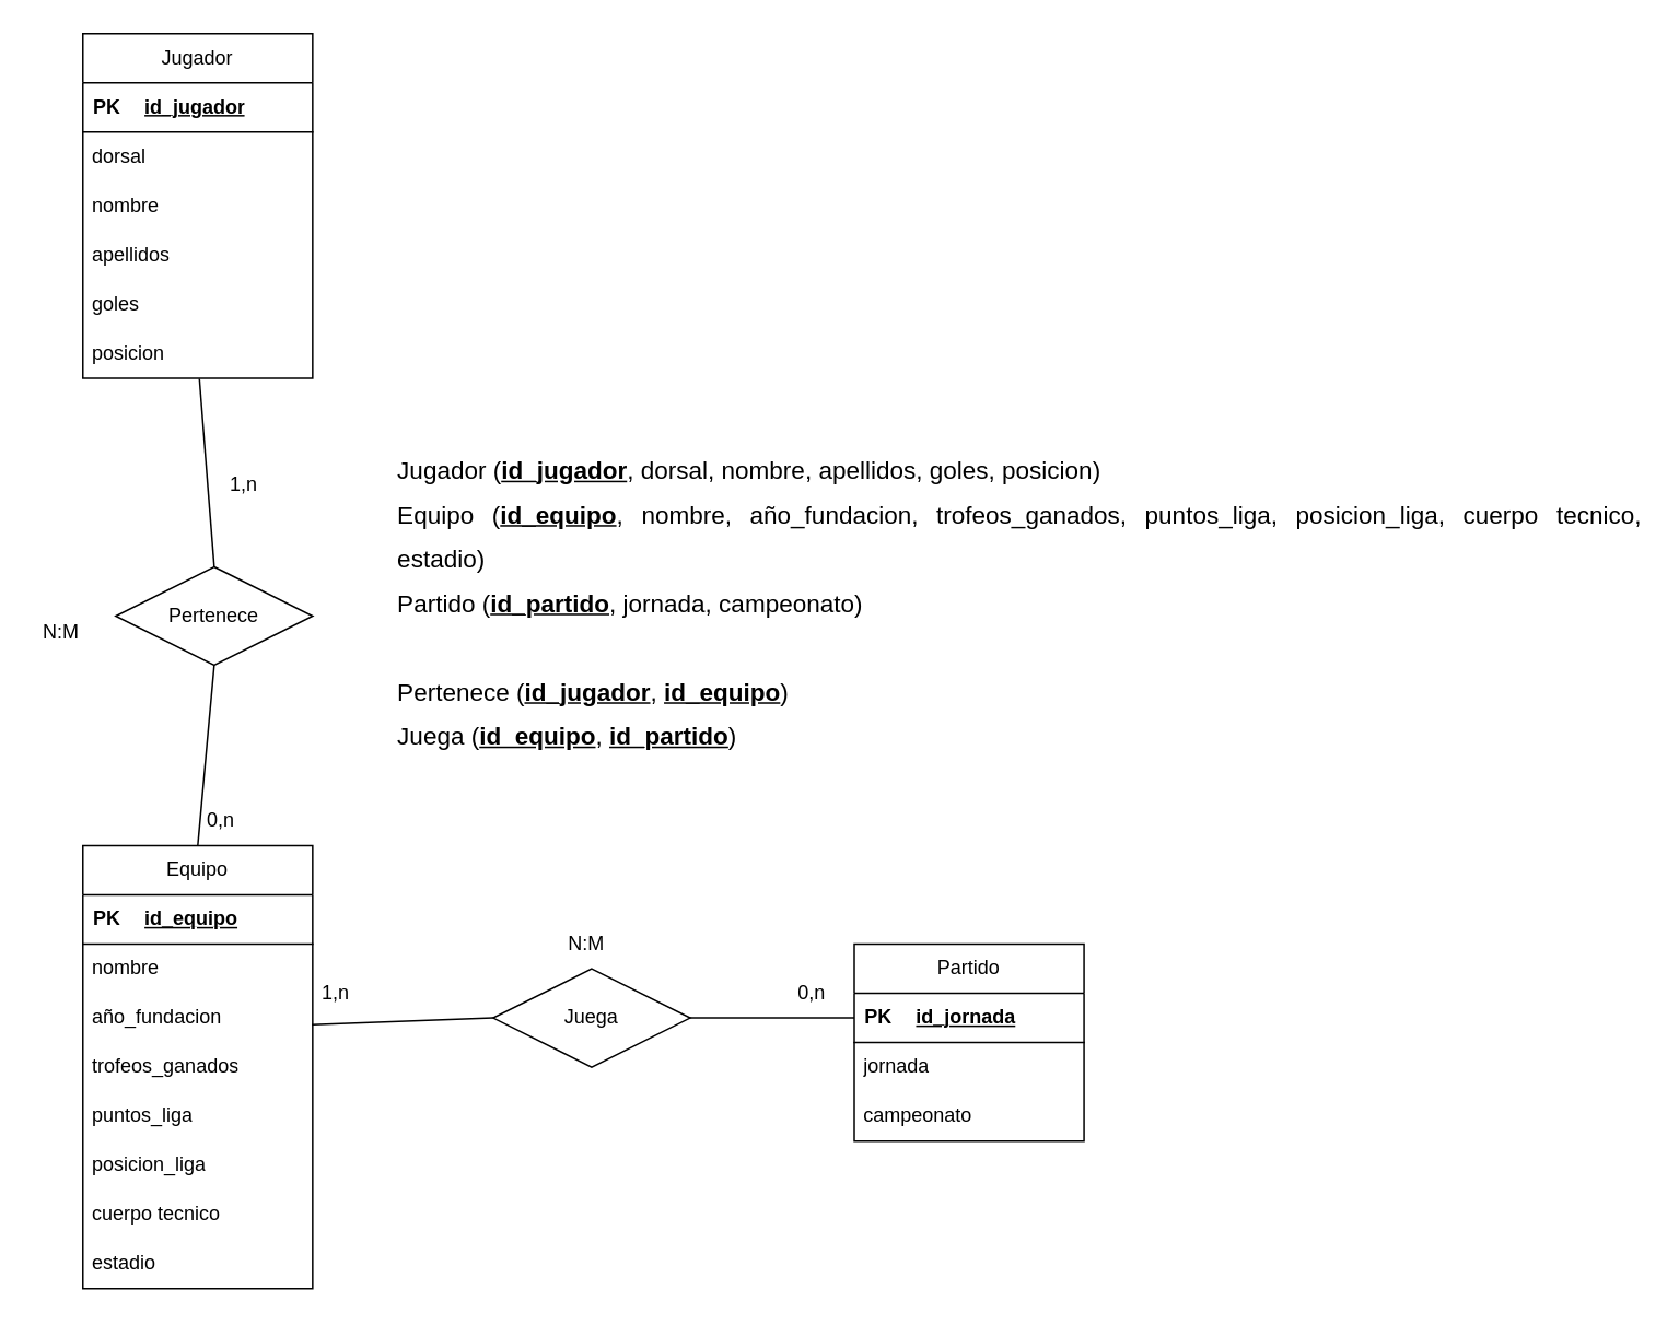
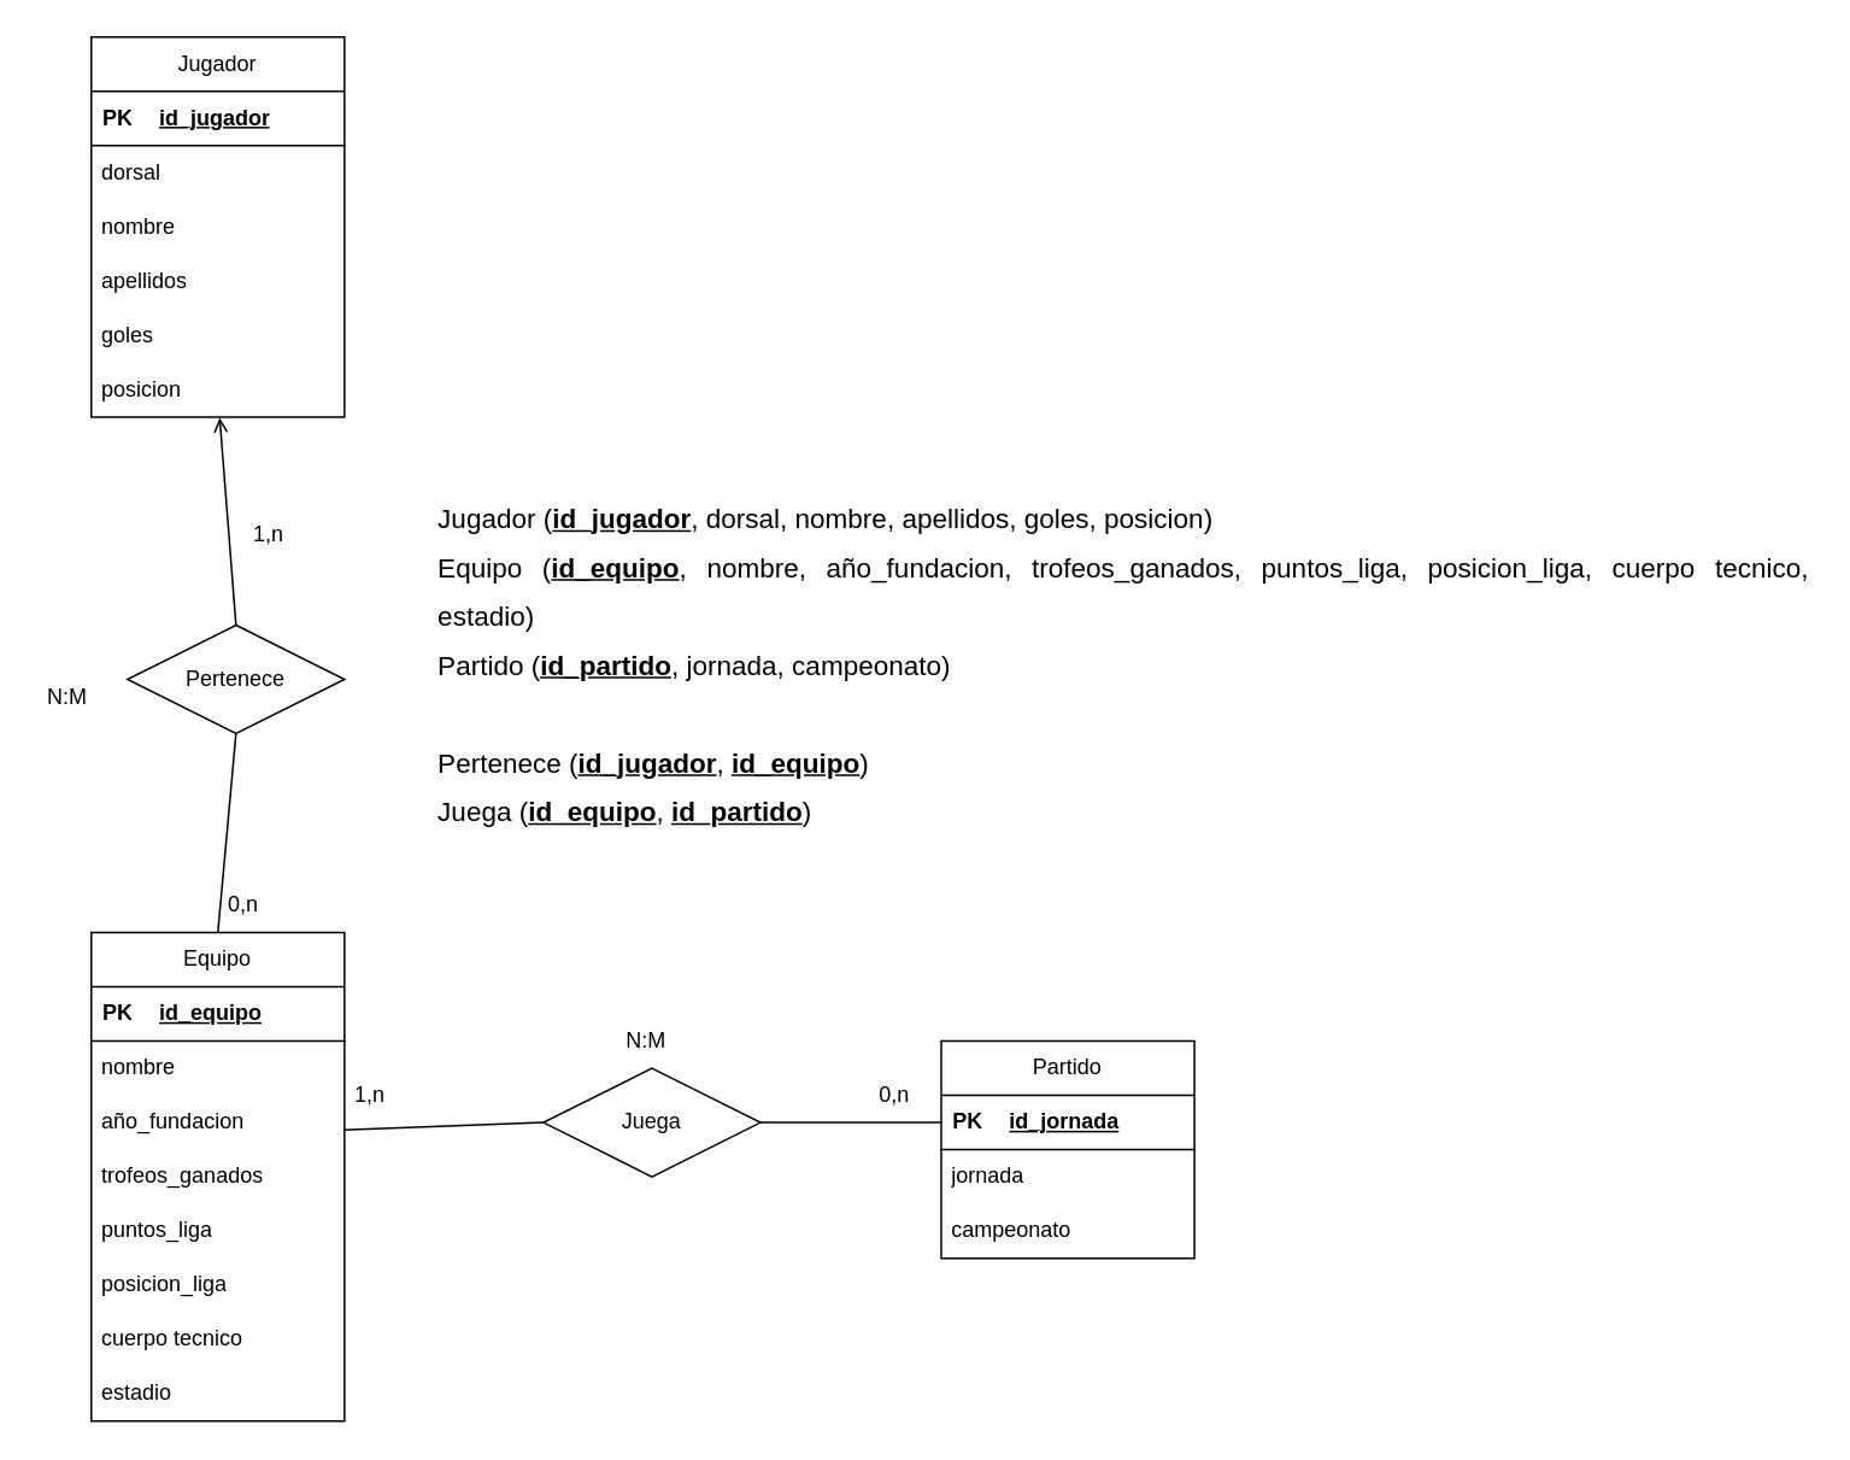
  <mxCell id="0" />
  <mxCell id="1" parent="0" />
  <mxCell id="2" value="Equipo" style="swimlane;fontStyle=0;childLayout=stackLayout;horizontal=1;startSize=30;horizontalStack=0;resizeParent=1;resizeParentMax=0;resizeLast=0;collapsible=1;marginBottom=0;whiteSpace=wrap;html=1;" parent="1" vertex="1"><mxGeometry x="50" y="515" width="140" height="270" as="geometry" /></mxCell>
  <mxCell id="3" value="" style="shape=table;startSize=0;container=1;collapsible=1;childLayout=tableLayout;fixedRows=1;rowLines=0;fontStyle=0;align=center;resizeLast=1;strokeColor=none;fillColor=none;collapsible=0;" parent="2" vertex="1"><mxGeometry y="30" width="140" height="30" as="geometry" /></mxCell>
  <mxCell id="4" value="" style="shape=tableRow;horizontal=0;startSize=0;swimlaneHead=0;swimlaneBody=0;fillColor=none;collapsible=0;dropTarget=0;points=[[0,0.5],[1,0.5]];portConstraint=eastwest;top=0;left=0;right=0;bottom=1;" parent="3" vertex="1"><mxGeometry width="140" height="30" as="geometry" /></mxCell>
  <mxCell id="5" value="PK" style="shape=partialRectangle;connectable=0;fillColor=none;top=0;left=0;bottom=0;right=0;fontStyle=1;overflow=hidden;whiteSpace=wrap;html=1;" parent="4" vertex="1"><mxGeometry width="30" height="30" as="geometry"><mxRectangle width="30" height="30" as="alternateBounds" /></mxGeometry></mxCell>
  <mxCell id="6" value="id_equipo" style="shape=partialRectangle;connectable=0;fillColor=none;top=0;left=0;bottom=0;right=0;align=left;spacingLeft=6;fontStyle=5;overflow=hidden;whiteSpace=wrap;html=1;" parent="4" vertex="1"><mxGeometry x="30" width="110" height="30" as="geometry"><mxRectangle width="110" height="30" as="alternateBounds" /></mxGeometry></mxCell>
  <mxCell id="7" value="nombre" style="text;strokeColor=none;fillColor=none;align=left;verticalAlign=middle;spacingLeft=4;spacingRight=4;overflow=hidden;points=[[0,0.5],[1,0.5]];portConstraint=eastwest;rotatable=0;whiteSpace=wrap;html=1;" parent="2" vertex="1"><mxGeometry y="60" width="140" height="30" as="geometry" /></mxCell>
  <mxCell id="8" value="año_fundacion" style="text;strokeColor=none;fillColor=none;align=left;verticalAlign=middle;spacingLeft=4;spacingRight=4;overflow=hidden;points=[[0,0.5],[1,0.5]];portConstraint=eastwest;rotatable=0;whiteSpace=wrap;html=1;" parent="2" vertex="1"><mxGeometry y="90" width="140" height="30" as="geometry" /></mxCell>
  <mxCell id="9" value="trofeos_ganados" style="text;strokeColor=none;fillColor=none;align=left;verticalAlign=middle;spacingLeft=4;spacingRight=4;overflow=hidden;points=[[0,0.5],[1,0.5]];portConstraint=eastwest;rotatable=0;whiteSpace=wrap;html=1;" parent="2" vertex="1"><mxGeometry y="120" width="140" height="30" as="geometry" /></mxCell>
  <mxCell id="10" value="puntos_liga" style="text;strokeColor=none;fillColor=none;align=left;verticalAlign=middle;spacingLeft=4;spacingRight=4;overflow=hidden;points=[[0,0.5],[1,0.5]];portConstraint=eastwest;rotatable=0;whiteSpace=wrap;html=1;" parent="2" vertex="1"><mxGeometry y="150" width="140" height="30" as="geometry" /></mxCell>
  <mxCell id="11" value="posicion_liga" style="text;strokeColor=none;fillColor=none;align=left;verticalAlign=middle;spacingLeft=4;spacingRight=4;overflow=hidden;points=[[0,0.5],[1,0.5]];portConstraint=eastwest;rotatable=0;whiteSpace=wrap;html=1;" parent="2" vertex="1"><mxGeometry y="180" width="140" height="30" as="geometry" /></mxCell>
  <mxCell id="12" value="cuerpo tecnico" style="text;strokeColor=none;fillColor=none;align=left;verticalAlign=middle;spacingLeft=4;spacingRight=4;overflow=hidden;points=[[0,0.5],[1,0.5]];portConstraint=eastwest;rotatable=0;whiteSpace=wrap;html=1;" parent="2" vertex="1"><mxGeometry y="210" width="140" height="30" as="geometry" /></mxCell>
  <mxCell id="13" value="estadio" style="text;strokeColor=none;fillColor=none;align=left;verticalAlign=middle;spacingLeft=4;spacingRight=4;overflow=hidden;points=[[0,0.5],[1,0.5]];portConstraint=eastwest;rotatable=0;whiteSpace=wrap;html=1;" parent="2" vertex="1"><mxGeometry y="240" width="140" height="30" as="geometry" /></mxCell>
  <mxCell id="14" value="Jugador" style="swimlane;fontStyle=0;childLayout=stackLayout;horizontal=1;startSize=30;horizontalStack=0;resizeParent=1;resizeParentMax=0;resizeLast=0;collapsible=1;marginBottom=0;whiteSpace=wrap;html=1;" parent="1" vertex="1"><mxGeometry x="50" y="20" width="140" height="210" as="geometry" /></mxCell>
  <mxCell id="15" value="" style="shape=table;startSize=0;container=1;collapsible=1;childLayout=tableLayout;fixedRows=1;rowLines=0;fontStyle=0;align=center;resizeLast=1;strokeColor=none;fillColor=none;collapsible=0;" parent="14" vertex="1"><mxGeometry y="30" width="140" height="30" as="geometry" /></mxCell>
  <mxCell id="16" value="" style="shape=tableRow;horizontal=0;startSize=0;swimlaneHead=0;swimlaneBody=0;fillColor=none;collapsible=0;dropTarget=0;points=[[0,0.5],[1,0.5]];portConstraint=eastwest;top=0;left=0;right=0;bottom=1;" parent="15" vertex="1"><mxGeometry width="140" height="30" as="geometry" /></mxCell>
  <mxCell id="17" value="PK" style="shape=partialRectangle;connectable=0;fillColor=none;top=0;left=0;bottom=0;right=0;fontStyle=1;overflow=hidden;whiteSpace=wrap;html=1;" parent="16" vertex="1"><mxGeometry width="30" height="30" as="geometry"><mxRectangle width="30" height="30" as="alternateBounds" /></mxGeometry></mxCell>
  <mxCell id="18" value="id_jugador" style="shape=partialRectangle;connectable=0;fillColor=none;top=0;left=0;bottom=0;right=0;align=left;spacingLeft=6;fontStyle=5;overflow=hidden;whiteSpace=wrap;html=1;" parent="16" vertex="1"><mxGeometry x="30" width="110" height="30" as="geometry"><mxRectangle width="110" height="30" as="alternateBounds" /></mxGeometry></mxCell>
  <mxCell id="19" value="dorsal" style="text;strokeColor=none;fillColor=none;align=left;verticalAlign=middle;spacingLeft=4;spacingRight=4;overflow=hidden;points=[[0,0.5],[1,0.5]];portConstraint=eastwest;rotatable=0;whiteSpace=wrap;html=1;" parent="14" vertex="1"><mxGeometry y="60" width="140" height="30" as="geometry" /></mxCell>
  <mxCell id="20" value="nombre" style="text;strokeColor=none;fillColor=none;align=left;verticalAlign=middle;spacingLeft=4;spacingRight=4;overflow=hidden;points=[[0,0.5],[1,0.5]];portConstraint=eastwest;rotatable=0;whiteSpace=wrap;html=1;" parent="14" vertex="1"><mxGeometry y="90" width="140" height="30" as="geometry" /></mxCell>
  <mxCell id="21" value="apellidos" style="text;strokeColor=none;fillColor=none;align=left;verticalAlign=middle;spacingLeft=4;spacingRight=4;overflow=hidden;points=[[0,0.5],[1,0.5]];portConstraint=eastwest;rotatable=0;whiteSpace=wrap;html=1;" parent="14" vertex="1"><mxGeometry y="120" width="140" height="30" as="geometry" /></mxCell>
  <mxCell id="22" value="goles" style="text;strokeColor=none;fillColor=none;align=left;verticalAlign=middle;spacingLeft=4;spacingRight=4;overflow=hidden;points=[[0,0.5],[1,0.5]];portConstraint=eastwest;rotatable=0;whiteSpace=wrap;html=1;" parent="14" vertex="1"><mxGeometry y="150" width="140" height="30" as="geometry" /></mxCell>
  <mxCell id="23" value="posicion" style="text;strokeColor=none;fillColor=none;align=left;verticalAlign=middle;spacingLeft=4;spacingRight=4;overflow=hidden;points=[[0,0.5],[1,0.5]];portConstraint=eastwest;rotatable=0;whiteSpace=wrap;html=1;" parent="14" vertex="1"><mxGeometry y="180" width="140" height="30" as="geometry" /></mxCell>
  <mxCell id="24" value="Partido" style="swimlane;fontStyle=0;childLayout=stackLayout;horizontal=1;startSize=30;horizontalStack=0;resizeParent=1;resizeParentMax=0;resizeLast=0;collapsible=1;marginBottom=0;whiteSpace=wrap;html=1;" parent="1" vertex="1"><mxGeometry x="520" y="575" width="140" height="120" as="geometry" /></mxCell>
  <mxCell id="25" value="" style="shape=table;startSize=0;container=1;collapsible=1;childLayout=tableLayout;fixedRows=1;rowLines=0;fontStyle=0;align=center;resizeLast=1;strokeColor=none;fillColor=none;collapsible=0;" parent="24" vertex="1"><mxGeometry y="30" width="140" height="30" as="geometry" /></mxCell>
  <mxCell id="26" value="" style="shape=tableRow;horizontal=0;startSize=0;swimlaneHead=0;swimlaneBody=0;fillColor=none;collapsible=0;dropTarget=0;points=[[0,0.5],[1,0.5]];portConstraint=eastwest;top=0;left=0;right=0;bottom=1;" parent="25" vertex="1"><mxGeometry width="140" height="30" as="geometry" /></mxCell>
  <mxCell id="27" value="PK" style="shape=partialRectangle;connectable=0;fillColor=none;top=0;left=0;bottom=0;right=0;fontStyle=1;overflow=hidden;whiteSpace=wrap;html=1;" parent="26" vertex="1"><mxGeometry width="30" height="30" as="geometry"><mxRectangle width="30" height="30" as="alternateBounds" /></mxGeometry></mxCell>
  <mxCell id="28" value="id_jornada" style="shape=partialRectangle;connectable=0;fillColor=none;top=0;left=0;bottom=0;right=0;align=left;spacingLeft=6;fontStyle=5;overflow=hidden;whiteSpace=wrap;html=1;" parent="26" vertex="1"><mxGeometry x="30" width="110" height="30" as="geometry"><mxRectangle width="110" height="30" as="alternateBounds" /></mxGeometry></mxCell>
  <mxCell id="29" value="jornada" style="text;strokeColor=none;fillColor=none;align=left;verticalAlign=middle;spacingLeft=4;spacingRight=4;overflow=hidden;points=[[0,0.5],[1,0.5]];portConstraint=eastwest;rotatable=0;whiteSpace=wrap;html=1;" parent="24" vertex="1"><mxGeometry y="60" width="140" height="30" as="geometry" /></mxCell>
  <mxCell id="30" value="campeonato" style="text;strokeColor=none;fillColor=none;align=left;verticalAlign=middle;spacingLeft=4;spacingRight=4;overflow=hidden;points=[[0,0.5],[1,0.5]];portConstraint=eastwest;rotatable=0;whiteSpace=wrap;html=1;" parent="24" vertex="1"><mxGeometry y="90" width="140" height="30" as="geometry" /></mxCell>
  <mxCell id="31" value="Pertenece" style="shape=rhombus;perimeter=rhombusPerimeter;whiteSpace=wrap;html=1;align=center;" parent="1" vertex="1"><mxGeometry x="70" y="345" width="120" height="60" as="geometry" /></mxCell>
- <mxCell id="32" value="" style="endArrow=none;html=1;rounded=0;exitX=0.5;exitY=0;exitDx=0;exitDy=0;entryX=0.507;entryY=1.012;entryDx=0;entryDy=0;entryPerimeter=0;" parent="1" source="31" target="23" edge="1"><mxGeometry width="50" height="50" relative="1" as="geometry"><mxPoint x="50" y="170" as="sourcePoint" /><mxPoint x="119.72" y="180.15" as="targetPoint" /></mxGeometry></mxCell>
+ <mxCell id="32" value="" style="endArrow=open;html=1;rounded=0;exitX=0.5;exitY=0;exitDx=0;exitDy=0;entryX=0.507;entryY=1.012;entryDx=0;entryDy=0;entryPerimeter=0;" parent="1" source="31" target="23" edge="1"><mxGeometry width="50" height="50" relative="1" as="geometry"><mxPoint x="50" y="170" as="sourcePoint" /><mxPoint x="119.72" y="180.15" as="targetPoint" /></mxGeometry></mxCell>
  <mxCell id="33" value="" style="endArrow=none;html=1;rounded=0;entryX=0.5;entryY=1;entryDx=0;entryDy=0;exitX=0.5;exitY=0;exitDx=0;exitDy=0;" parent="1" source="2" target="31" edge="1"><mxGeometry width="50" height="50" relative="1" as="geometry"><mxPoint x="130" y="170" as="sourcePoint" /><mxPoint x="128" y="114" as="targetPoint" /></mxGeometry></mxCell>
  <mxCell id="34" value="N:M" style="text;strokeColor=none;fillColor=none;align=left;verticalAlign=middle;spacingLeft=4;spacingRight=4;overflow=hidden;points=[[0,0.5],[1,0.5]];portConstraint=eastwest;rotatable=0;whiteSpace=wrap;html=1;" parent="1" vertex="1"><mxGeometry x="20" y="370" width="40" height="30" as="geometry" /></mxCell>
  <mxCell id="35" value="1,n" style="text;strokeColor=none;fillColor=none;align=left;verticalAlign=middle;spacingLeft=4;spacingRight=4;overflow=hidden;points=[[0,0.5],[1,0.5]];portConstraint=eastwest;rotatable=0;whiteSpace=wrap;html=1;" parent="1" vertex="1"><mxGeometry x="134" y="280" width="40" height="30" as="geometry" /></mxCell>
  <mxCell id="36" value="0,n" style="text;strokeColor=none;fillColor=none;align=left;verticalAlign=middle;spacingLeft=4;spacingRight=4;overflow=hidden;points=[[0,0.5],[1,0.5]];portConstraint=eastwest;rotatable=0;whiteSpace=wrap;html=1;" parent="1" vertex="1"><mxGeometry x="120" y="485" width="40" height="30" as="geometry" /></mxCell>
  <mxCell id="37" value="Juega" style="shape=rhombus;perimeter=rhombusPerimeter;whiteSpace=wrap;html=1;align=center;" parent="1" vertex="1"><mxGeometry x="300" y="590" width="120" height="60" as="geometry" /></mxCell>
  <mxCell id="38" value="" style="endArrow=none;html=1;rounded=0;entryX=0.996;entryY=0.637;entryDx=0;entryDy=0;exitX=0;exitY=0.5;exitDx=0;exitDy=0;entryPerimeter=0;" parent="1" source="37" target="8" edge="1"><mxGeometry width="50" height="50" relative="1" as="geometry"><mxPoint x="130" y="290" as="sourcePoint" /><mxPoint x="130" y="230" as="targetPoint" /></mxGeometry></mxCell>
  <mxCell id="39" value="" style="endArrow=none;html=1;rounded=0;entryX=0;entryY=0.5;entryDx=0;entryDy=0;exitX=1;exitY=0.5;exitDx=0;exitDy=0;" parent="1" source="37" target="26" edge="1"><mxGeometry width="50" height="50" relative="1" as="geometry"><mxPoint x="140" y="300" as="sourcePoint" /><mxPoint x="447" y="385" as="targetPoint" /></mxGeometry></mxCell>
  <mxCell id="40" value="1,n" style="text;strokeColor=none;fillColor=none;align=left;verticalAlign=middle;spacingLeft=4;spacingRight=4;overflow=hidden;points=[[0,0.5],[1,0.5]];portConstraint=eastwest;rotatable=0;whiteSpace=wrap;html=1;" parent="1" vertex="1"><mxGeometry x="190" y="590" width="140" height="30" as="geometry" /></mxCell>
  <mxCell id="41" value="0,n" style="text;strokeColor=none;fillColor=none;align=left;verticalAlign=middle;spacingLeft=4;spacingRight=4;overflow=hidden;points=[[0,0.5],[1,0.5]];portConstraint=eastwest;rotatable=0;whiteSpace=wrap;html=1;" parent="1" vertex="1"><mxGeometry x="480" y="590" width="37" height="30" as="geometry" /></mxCell>
  <mxCell id="42" value="N:M" style="text;strokeColor=none;fillColor=none;align=left;verticalAlign=middle;spacingLeft=4;spacingRight=4;overflow=hidden;points=[[0,0.5],[1,0.5]];portConstraint=eastwest;rotatable=0;whiteSpace=wrap;html=1;" parent="1" vertex="1"><mxGeometry x="340" y="560" width="50" height="30" as="geometry" /></mxCell>
  <mxCell id="43" value="&lt;p style=&quot;line-height: 170%; font-size: 15px;&quot;&gt;&lt;/p&gt;&lt;div style=&quot;text-align: justify; line-height: 180%; font-size: 15px;&quot;&gt;&lt;span style=&quot;background-color: initial;&quot;&gt;&lt;font style=&quot;font-size: 15px;&quot;&gt;Jugador (&lt;u&gt;&lt;b&gt;id_jugador&lt;/b&gt;&lt;/u&gt;, dorsal, nombre, apellidos, goles, posicion)&lt;/font&gt;&lt;/span&gt;&lt;/div&gt;&lt;div style=&quot;text-align: justify; line-height: 180%; font-size: 15px;&quot;&gt;&lt;span style=&quot;background-color: initial;&quot;&gt;&lt;font style=&quot;font-size: 15px;&quot;&gt;Equipo (&lt;u&gt;&lt;b&gt;id_equipo&lt;/b&gt;&lt;/u&gt;, nombre, año_fundacion, trofeos_ganados, puntos_liga, posicion_liga, cuerpo tecnico, estadio)&lt;/font&gt;&lt;/span&gt;&lt;/div&gt;&lt;div style=&quot;text-align: justify; line-height: 180%; font-size: 15px;&quot;&gt;&lt;span style=&quot;background-color: initial;&quot;&gt;&lt;font style=&quot;font-size: 15px;&quot;&gt;Partido (&lt;u&gt;&lt;b&gt;id_partido&lt;/b&gt;&lt;/u&gt;, jornada, campeonato)&lt;/font&gt;&lt;/span&gt;&lt;/div&gt;&lt;div style=&quot;text-align: justify; line-height: 180%; font-size: 15px;&quot;&gt;&lt;font style=&quot;font-size: 15px;&quot;&gt;&lt;br&gt;&lt;/font&gt;&lt;/div&gt;&lt;div style=&quot;text-align: justify; line-height: 180%; font-size: 15px;&quot;&gt;&lt;span style=&quot;background-color: initial;&quot;&gt;&lt;font style=&quot;font-size: 15px;&quot;&gt;Pertenece (&lt;u&gt;&lt;b&gt;id_jugador&lt;/b&gt;&lt;/u&gt;, &lt;u&gt;&lt;b&gt;id_equipo&lt;/b&gt;&lt;/u&gt;)&lt;/font&gt;&lt;/span&gt;&lt;/div&gt;&lt;div style=&quot;text-align: justify; line-height: 180%; font-size: 15px;&quot;&gt;&lt;span style=&quot;background-color: initial;&quot;&gt;&lt;font style=&quot;font-size: 15px;&quot;&gt;Juega (&lt;u&gt;&lt;b&gt;id_equipo&lt;/b&gt;&lt;/u&gt;, &lt;u&gt;&lt;b&gt;id_partido&lt;/b&gt;&lt;/u&gt;)&lt;/font&gt;&lt;/span&gt;&lt;/div&gt;&lt;p&gt;&lt;/p&gt;" style="text;html=1;strokeColor=none;fillColor=none;align=center;verticalAlign=middle;whiteSpace=wrap;rounded=0;" parent="1" vertex="1"><mxGeometry x="241" y="280" width="760" height="170" as="geometry" /></mxCell>
